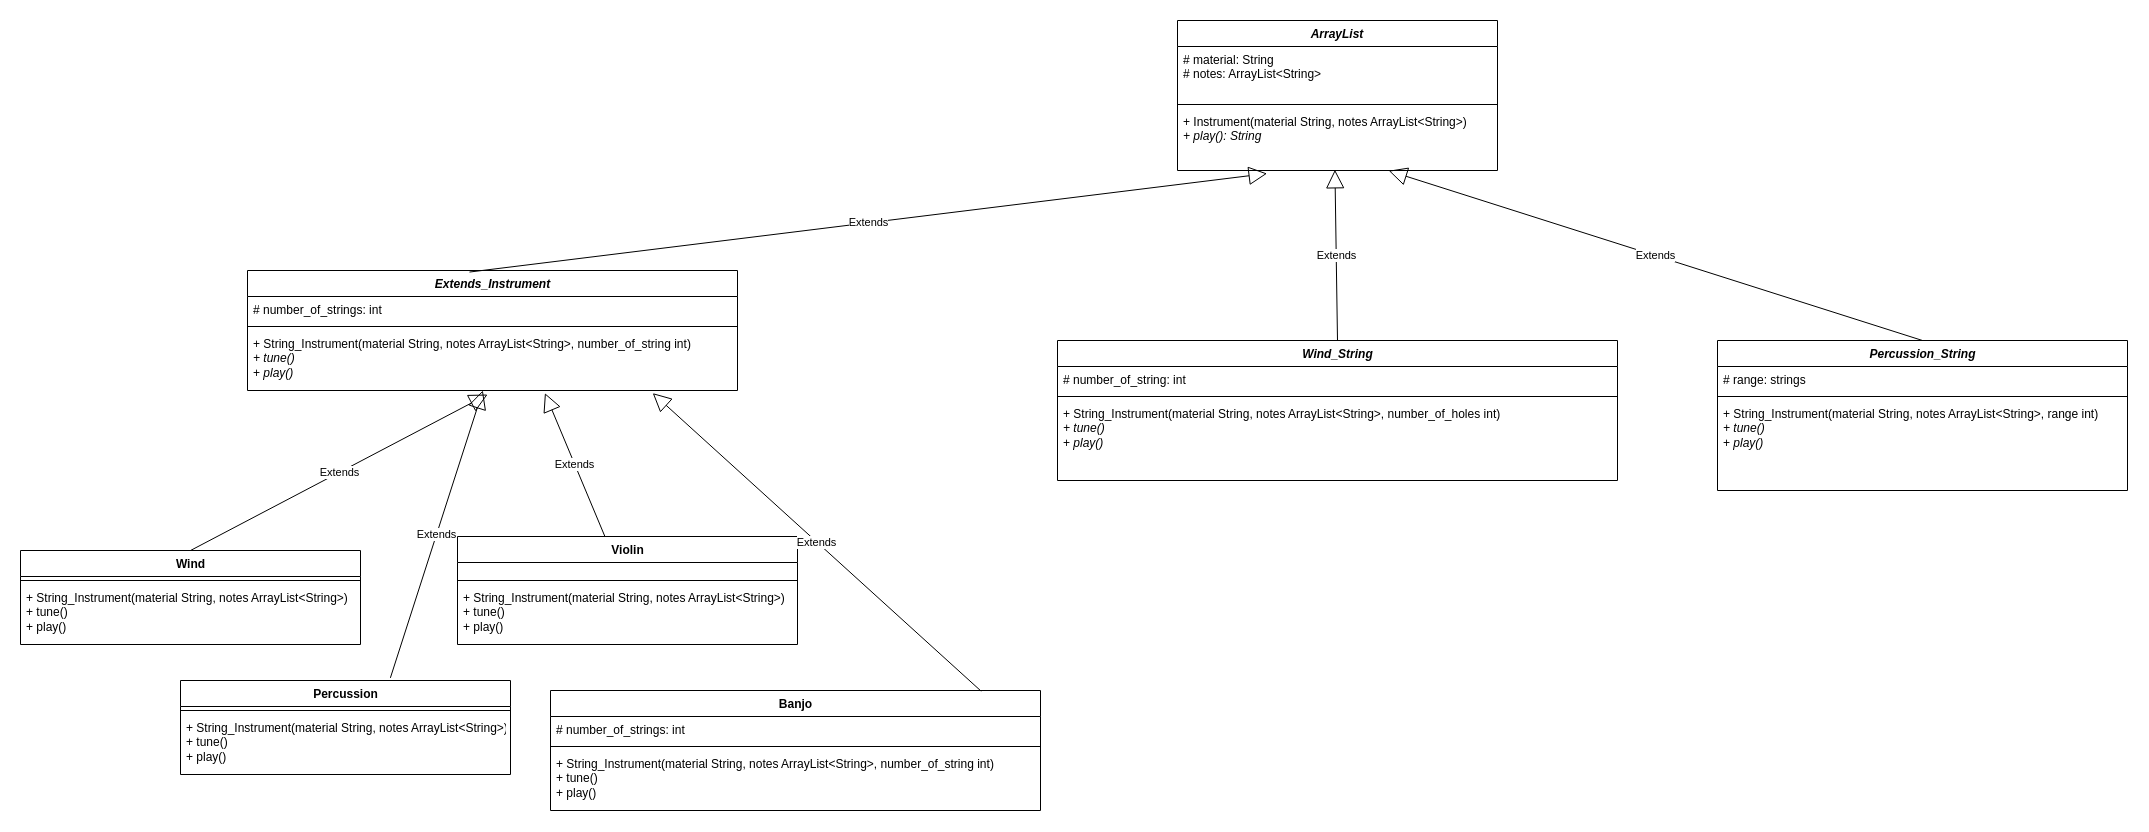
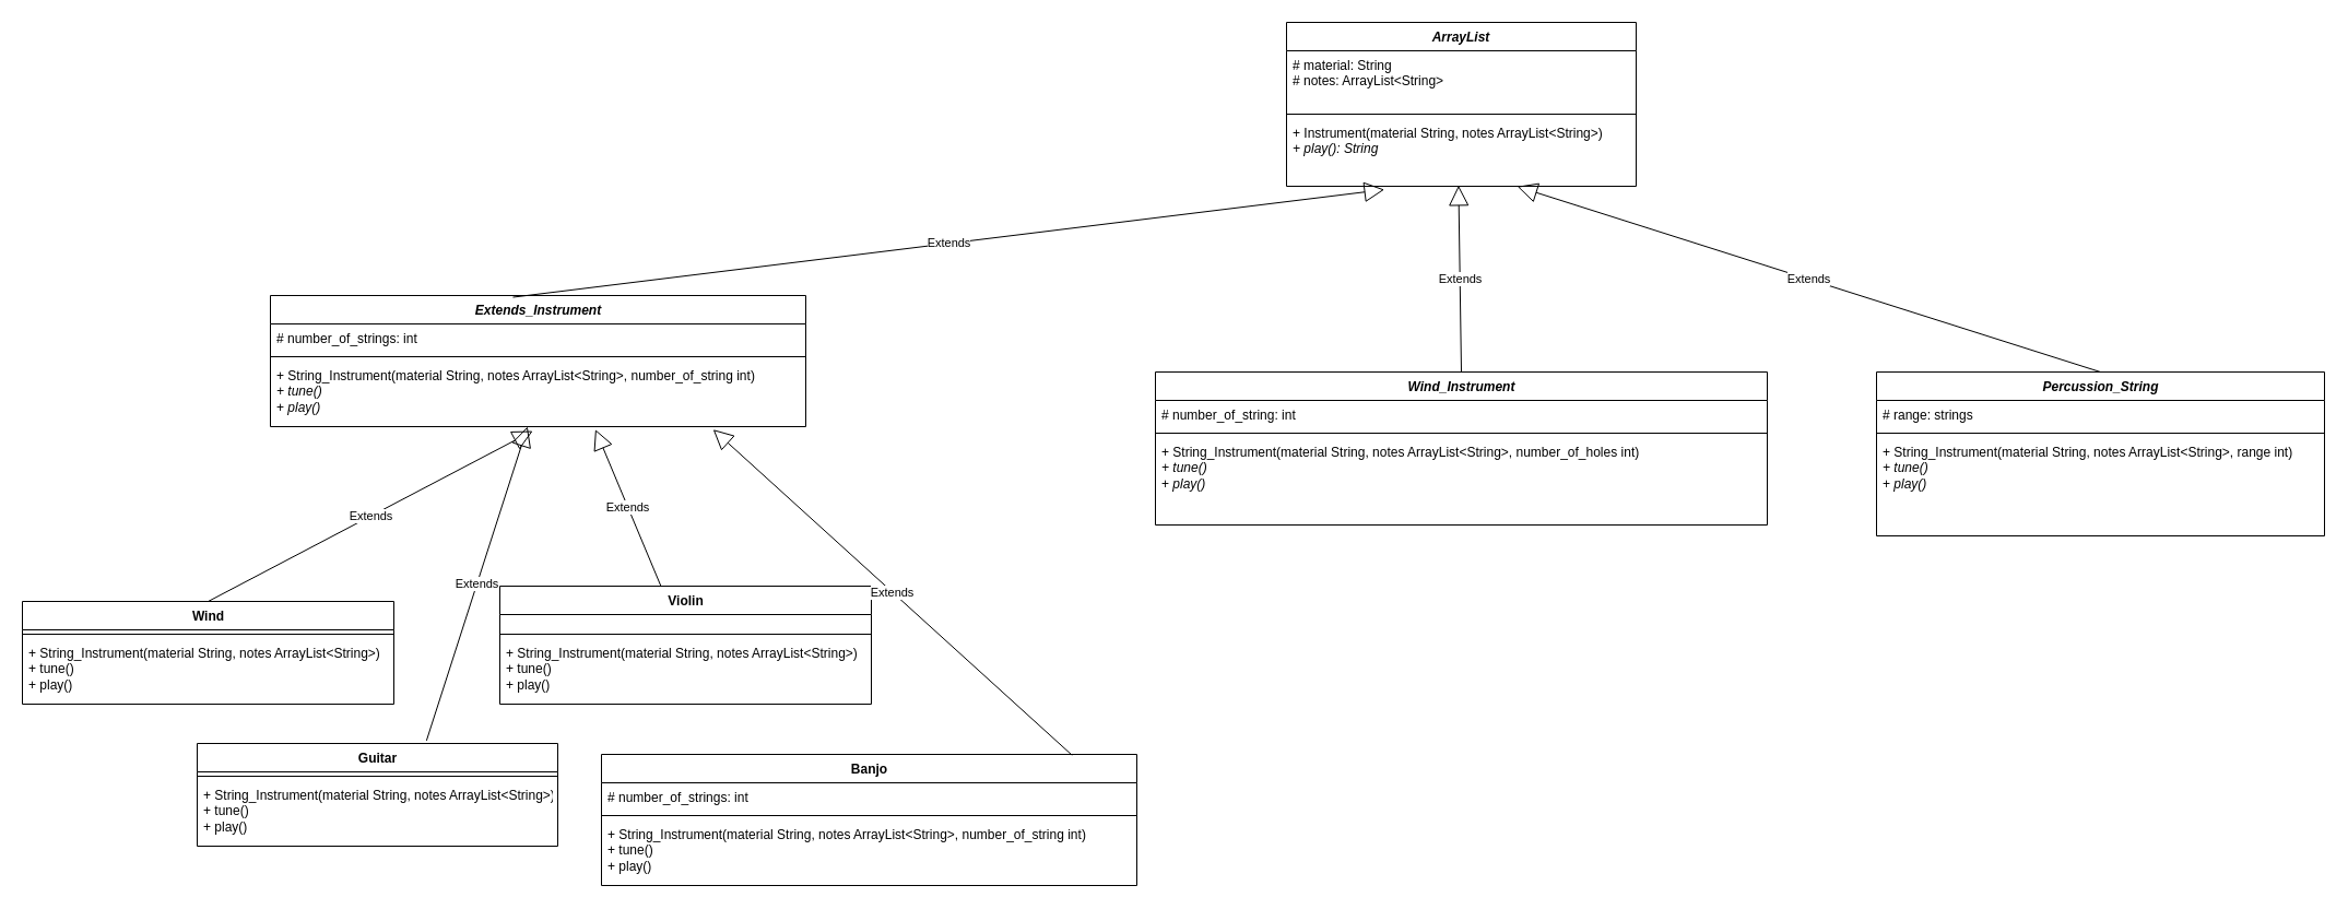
  <mxCell id="0" />
  <mxCell id="1" parent="0" />
  <mxCell id="2" value="ArrayList" style="swimlane;fontStyle=3;align=center;verticalAlign=top;childLayout=stackLayout;horizontal=1;startSize=26;horizontalStack=0;resizeParent=1;resizeParentMax=0;resizeLast=0;collapsible=1;marginBottom=0;" vertex="1" parent="1"><mxGeometry x="1177" y="20" width="320" height="150" as="geometry" /></mxCell>
  <mxCell id="3" value="# material: String&#10;# notes: ArrayList&lt;String&gt;" style="text;strokeColor=none;fillColor=none;align=left;verticalAlign=top;spacingLeft=4;spacingRight=4;overflow=hidden;rotatable=0;points=[[0,0.5],[1,0.5]];portConstraint=eastwest;" vertex="1" parent="2"><mxGeometry y="26" width="320" height="54" as="geometry" /></mxCell>
  <mxCell id="4" value="" style="line;strokeWidth=1;fillColor=none;align=left;verticalAlign=middle;spacingTop=-1;spacingLeft=3;spacingRight=3;rotatable=0;labelPosition=right;points=[];portConstraint=eastwest;strokeColor=inherit;" vertex="1" parent="2"><mxGeometry y="80" width="320" height="8" as="geometry" /></mxCell>
  <mxCell id="5" value="&lt;span style=&quot;font-style: normal;&quot;&gt;+ Instrument(material String, notes ArrayList&amp;lt;String&amp;gt;)&lt;/span&gt;&lt;br&gt;+ play(): String" style="text;strokeColor=none;fillColor=none;align=left;verticalAlign=top;spacingLeft=4;spacingRight=4;overflow=hidden;rotatable=0;points=[[0,0.5],[1,0.5]];portConstraint=eastwest;fontStyle=2;html=1;" vertex="1" parent="2"><mxGeometry y="88" width="320" height="62" as="geometry" /></mxCell>
  <mxCell id="6" value="&lt;i&gt;Extends_Instrument&lt;/i&gt;" style="swimlane;fontStyle=1;align=center;verticalAlign=top;childLayout=stackLayout;horizontal=1;startSize=26;horizontalStack=0;resizeParent=1;resizeParentMax=0;resizeLast=0;collapsible=1;marginBottom=0;html=1;" vertex="1" parent="1"><mxGeometry x="247" y="270" width="490" height="120" as="geometry" /></mxCell>
  <mxCell id="7" value="# number_of_strings: int" style="text;strokeColor=none;fillColor=none;align=left;verticalAlign=top;spacingLeft=4;spacingRight=4;overflow=hidden;rotatable=0;points=[[0,0.5],[1,0.5]];portConstraint=eastwest;html=1;" vertex="1" parent="6"><mxGeometry y="26" width="490" height="26" as="geometry" /></mxCell>
  <mxCell id="8" value="" style="line;strokeWidth=1;fillColor=none;align=left;verticalAlign=middle;spacingTop=-1;spacingLeft=3;spacingRight=3;rotatable=0;labelPosition=right;points=[];portConstraint=eastwest;strokeColor=inherit;html=1;" vertex="1" parent="6"><mxGeometry y="52" width="490" height="8" as="geometry" /></mxCell>
  <mxCell id="9" value="+ String_Instrument(material String, notes ArrayList&amp;lt;String&amp;gt;, number_of_string int)&lt;br&gt;&lt;i&gt;+ tune()&lt;/i&gt;&lt;br&gt;+ &lt;i&gt;play()&lt;/i&gt;" style="text;strokeColor=none;fillColor=none;align=left;verticalAlign=top;spacingLeft=4;spacingRight=4;overflow=hidden;rotatable=0;points=[[0,0.5],[1,0.5]];portConstraint=eastwest;html=1;" vertex="1" parent="6"><mxGeometry y="60" width="490" height="60" as="geometry" /></mxCell>
- <mxCell id="10" value="&lt;i&gt;Wind_String&lt;/i&gt;" style="swimlane;fontStyle=1;align=center;verticalAlign=top;childLayout=stackLayout;horizontal=1;startSize=26;horizontalStack=0;resizeParent=1;resizeParentMax=0;resizeLast=0;collapsible=1;marginBottom=0;html=1;" vertex="1" parent="1"><mxGeometry x="1057" y="340" width="560" height="140" as="geometry" /></mxCell>
+ <mxCell id="10" value="&lt;i&gt;Wind_Instrument&lt;/i&gt;" style="swimlane;fontStyle=1;align=center;verticalAlign=top;childLayout=stackLayout;horizontal=1;startSize=26;horizontalStack=0;resizeParent=1;resizeParentMax=0;resizeLast=0;collapsible=1;marginBottom=0;html=1;" vertex="1" parent="1"><mxGeometry x="1057" y="340" width="560" height="140" as="geometry" /></mxCell>
  <mxCell id="11" value="# number_of_string: int" style="text;strokeColor=none;fillColor=none;align=left;verticalAlign=top;spacingLeft=4;spacingRight=4;overflow=hidden;rotatable=0;points=[[0,0.5],[1,0.5]];portConstraint=eastwest;html=1;" vertex="1" parent="10"><mxGeometry y="26" width="560" height="26" as="geometry" /></mxCell>
  <mxCell id="12" value="" style="line;strokeWidth=1;fillColor=none;align=left;verticalAlign=middle;spacingTop=-1;spacingLeft=3;spacingRight=3;rotatable=0;labelPosition=right;points=[];portConstraint=eastwest;strokeColor=inherit;html=1;" vertex="1" parent="10"><mxGeometry y="52" width="560" height="8" as="geometry" /></mxCell>
  <mxCell id="13" value="+ String_Instrument(material String, notes ArrayList&amp;lt;String&amp;gt;, number_of_holes int)&lt;br&gt;&lt;i&gt;+ tune()&lt;/i&gt;&lt;br&gt;+&amp;nbsp;&lt;i&gt;play()&lt;/i&gt;" style="text;strokeColor=none;fillColor=none;align=left;verticalAlign=top;spacingLeft=4;spacingRight=4;overflow=hidden;rotatable=0;points=[[0,0.5],[1,0.5]];portConstraint=eastwest;html=1;" vertex="1" parent="10"><mxGeometry y="60" width="560" height="80" as="geometry" /></mxCell>
  <mxCell id="14" value="&lt;i&gt;Percussion_String&lt;/i&gt;" style="swimlane;fontStyle=1;align=center;verticalAlign=top;childLayout=stackLayout;horizontal=1;startSize=26;horizontalStack=0;resizeParent=1;resizeParentMax=0;resizeLast=0;collapsible=1;marginBottom=0;html=1;" vertex="1" parent="1"><mxGeometry x="1717" y="340" width="410" height="150" as="geometry" /></mxCell>
  <mxCell id="15" value="# range: strings" style="text;strokeColor=none;fillColor=none;align=left;verticalAlign=top;spacingLeft=4;spacingRight=4;overflow=hidden;rotatable=0;points=[[0,0.5],[1,0.5]];portConstraint=eastwest;html=1;" vertex="1" parent="14"><mxGeometry y="26" width="410" height="26" as="geometry" /></mxCell>
  <mxCell id="16" value="" style="line;strokeWidth=1;fillColor=none;align=left;verticalAlign=middle;spacingTop=-1;spacingLeft=3;spacingRight=3;rotatable=0;labelPosition=right;points=[];portConstraint=eastwest;strokeColor=inherit;html=1;" vertex="1" parent="14"><mxGeometry y="52" width="410" height="8" as="geometry" /></mxCell>
  <mxCell id="17" value="+ String_Instrument(material String, notes ArrayList&amp;lt;String&amp;gt;, range int)&lt;br&gt;&lt;i&gt;+ tune()&lt;/i&gt;&lt;br&gt;+&amp;nbsp;&lt;i&gt;play()&lt;/i&gt;" style="text;strokeColor=none;fillColor=none;align=left;verticalAlign=top;spacingLeft=4;spacingRight=4;overflow=hidden;rotatable=0;points=[[0,0.5],[1,0.5]];portConstraint=eastwest;html=1;" vertex="1" parent="14"><mxGeometry y="60" width="410" height="90" as="geometry" /></mxCell>
  <mxCell id="18" value="Extends" style="endArrow=block;endSize=16;endFill=0;html=1;exitX=0.453;exitY=0.013;exitDx=0;exitDy=0;exitPerimeter=0;entryX=0.28;entryY=1.049;entryDx=0;entryDy=0;entryPerimeter=0;" edge="1" parent="1" source="6" target="5"><mxGeometry width="160" relative="1" as="geometry"><mxPoint x="767" y="360" as="sourcePoint" /><mxPoint x="927" y="360" as="targetPoint" /></mxGeometry></mxCell>
  <mxCell id="19" value="Extends" style="endArrow=block;endSize=16;endFill=0;html=1;exitX=0.5;exitY=0;exitDx=0;exitDy=0;entryX=0.492;entryY=0.989;entryDx=0;entryDy=0;entryPerimeter=0;" edge="1" parent="1" source="10" target="5"><mxGeometry width="160" relative="1" as="geometry"><mxPoint x="1287" y="240" as="sourcePoint" /><mxPoint x="1447" y="240" as="targetPoint" /></mxGeometry></mxCell>
  <mxCell id="20" value="Extends" style="endArrow=block;endSize=16;endFill=0;html=1;exitX=0.5;exitY=0;exitDx=0;exitDy=0;entryX=0.66;entryY=1.004;entryDx=0;entryDy=0;entryPerimeter=0;" edge="1" parent="1" source="14" target="5"><mxGeometry width="160" relative="1" as="geometry"><mxPoint x="1647" y="240" as="sourcePoint" /><mxPoint x="1807" y="240" as="targetPoint" /></mxGeometry></mxCell>
  <mxCell id="21" value="Wind" style="swimlane;fontStyle=1;align=center;verticalAlign=top;childLayout=stackLayout;horizontal=1;startSize=26;horizontalStack=0;resizeParent=1;resizeParentMax=0;resizeLast=0;collapsible=1;marginBottom=0;html=1;" vertex="1" parent="1"><mxGeometry x="20" y="550" width="340" height="94" as="geometry" /></mxCell>
  <mxCell id="22" value="" style="line;strokeWidth=1;fillColor=none;align=left;verticalAlign=middle;spacingTop=-1;spacingLeft=3;spacingRight=3;rotatable=0;labelPosition=right;points=[];portConstraint=eastwest;strokeColor=inherit;html=1;" vertex="1" parent="21"><mxGeometry y="26" width="340" height="8" as="geometry" /></mxCell>
  <mxCell id="23" value="+ String_Instrument(material String, notes ArrayList&amp;lt;String&amp;gt;)&lt;br&gt;+ tune()&lt;br&gt;+ play()" style="text;strokeColor=none;fillColor=none;align=left;verticalAlign=top;spacingLeft=4;spacingRight=4;overflow=hidden;rotatable=0;points=[[0,0.5],[1,0.5]];portConstraint=eastwest;html=1;" vertex="1" parent="21"><mxGeometry y="34" width="340" height="60" as="geometry" /></mxCell>
  <mxCell id="24" value="Violin&lt;span style=&quot;color: rgba(0, 0, 0, 0); font-family: monospace; font-size: 0px; font-weight: 400; text-align: start;&quot;&gt;%3CmxGraphModel%3E%3Croot%3E%3CmxCell%20id%3D%220%22%2F%3E%3CmxCell%20id%3D%221%22%20parent%3D%220%22%2F%3E%3CmxCell%20id%3D%222%22%20value%3D%22Cello%22%20style%3D%22swimlane%3BfontStyle%3D1%3Balign%3Dcenter%3BverticalAlign%3Dtop%3BchildLayout%3DstackLayout%3Bhorizontal%3D1%3BstartSize%3D26%3BhorizontalStack%3D0%3BresizeParent%3D1%3BresizeParentMax%3D0%3BresizeLast%3D0%3Bcollapsible%3D1%3BmarginBottom%3D0%3Bhtml%3D1%3B%22%20vertex%3D%221%22%20parent%3D%221%22%3E%3CmxGeometry%20x%3D%22-730%22%20y%3D%22740%22%20width%3D%22490%22%20height%3D%22120%22%20as%3D%22geometry%22%2F%3E%3C%2FmxCell%3E%3CmxCell%20id%3D%223%22%20value%3D%22%23%20number_of_strings%3A%20int%22%20style%3D%22text%3BstrokeColor%3Dnone%3BfillColor%3Dnone%3Balign%3Dleft%3BverticalAlign%3Dtop%3BspacingLeft%3D4%3BspacingRight%3D4%3Boverflow%3Dhidden%3Brotatable%3D0%3Bpoints%3D%5B%5B0%2C0.5%5D%2C%5B1%2C0.5%5D%5D%3BportConstraint%3Deastwest%3Bhtml%3D1%3B%22%20vertex%3D%221%22%20parent%3D%222%22%3E%3CmxGeometry%20y%3D%2226%22%20width%3D%22490%22%20height%3D%2226%22%20as%3D%22geometry%22%2F%3E%3C%2FmxCell%3E%3CmxCell%20id%3D%224%22%20value%3D%22%22%20style%3D%22line%3BstrokeWidth%3D1%3BfillColor%3Dnone%3Balign%3Dleft%3BverticalAlign%3Dmiddle%3BspacingTop%3D-1%3BspacingLeft%3D3%3BspacingRight%3D3%3Brotatable%3D0%3BlabelPosition%3Dright%3Bpoints%3D%5B%5D%3BportConstraint%3Deastwest%3BstrokeColor%3Dinherit%3Bhtml%3D1%3B%22%20vertex%3D%221%22%20parent%3D%222%22%3E%3CmxGeometry%20y%3D%2252%22%20width%3D%22490%22%20height%3D%228%22%20as%3D%22geometry%22%2F%3E%3C%2FmxCell%3E%3CmxCell%20id%3D%225%22%20value%3D%22%2B%20String_Instrument(material%20String%2C%20notes%20ArrayList%26amp%3Blt%3BString%26amp%3Bgt%3B%2C%20number_of_string%20int)%26lt%3Bbr%26gt%3B%2B%20tune()%26lt%3Bbr%26gt%3B%2B%20play()%22%20style%3D%22text%3BstrokeColor%3Dnone%3BfillColor%3Dnone%3Balign%3Dleft%3BverticalAlign%3Dtop%3BspacingLeft%3D4%3BspacingRight%3D4%3Boverflow%3Dhidden%3Brotatable%3D0%3Bpoints%3D%5B%5B0%2C0.5%5D%2C%5B1%2C0.5%5D%5D%3BportConstraint%3Deastwest%3Bhtml%3D1%3B%22%20vertex%3D%221%22%20parent%3D%222%22%3E%3CmxGeometry%20y%3D%2260%22%20width%3D%22490%22%20height%3D%2260%22%20as%3D%22geometry%22%2F%3E%3C%2FmxCell%3E%3C%2Froot%3E%3C%2FmxGraphModel%3E&lt;/span&gt;" style="swimlane;fontStyle=1;align=center;verticalAlign=top;childLayout=stackLayout;horizontal=1;startSize=26;horizontalStack=0;resizeParent=1;resizeParentMax=0;resizeLast=0;collapsible=1;marginBottom=0;html=1;" vertex="1" parent="1"><mxGeometry x="457" y="536" width="340" height="108" as="geometry" /></mxCell>
  <mxCell id="25" value="&lt;br&gt;" style="text;strokeColor=none;fillColor=none;align=left;verticalAlign=top;spacingLeft=4;spacingRight=4;overflow=hidden;rotatable=0;points=[[0,0.5],[1,0.5]];portConstraint=eastwest;html=1;" vertex="1" parent="24"><mxGeometry y="26" width="340" height="14" as="geometry" /></mxCell>
  <mxCell id="26" value="" style="line;strokeWidth=1;fillColor=none;align=left;verticalAlign=middle;spacingTop=-1;spacingLeft=3;spacingRight=3;rotatable=0;labelPosition=right;points=[];portConstraint=eastwest;strokeColor=inherit;html=1;" vertex="1" parent="24"><mxGeometry y="40" width="340" height="8" as="geometry" /></mxCell>
  <mxCell id="27" value="+ String_Instrument(material String, notes ArrayList&amp;lt;String&amp;gt;)&lt;br&gt;+ tune()&lt;br&gt;+ play()" style="text;strokeColor=none;fillColor=none;align=left;verticalAlign=top;spacingLeft=4;spacingRight=4;overflow=hidden;rotatable=0;points=[[0,0.5],[1,0.5]];portConstraint=eastwest;html=1;" vertex="1" parent="24"><mxGeometry y="48" width="340" height="60" as="geometry" /></mxCell>
- <mxCell id="28" value="Percussion" style="swimlane;fontStyle=1;align=center;verticalAlign=top;childLayout=stackLayout;horizontal=1;startSize=26;horizontalStack=0;resizeParent=1;resizeParentMax=0;resizeLast=0;collapsible=1;marginBottom=0;html=1;" vertex="1" parent="1"><mxGeometry x="180" y="680" width="330" height="94" as="geometry" /></mxCell>
+ <mxCell id="28" value="Guitar" style="swimlane;fontStyle=1;align=center;verticalAlign=top;childLayout=stackLayout;horizontal=1;startSize=26;horizontalStack=0;resizeParent=1;resizeParentMax=0;resizeLast=0;collapsible=1;marginBottom=0;html=1;" vertex="1" parent="1"><mxGeometry x="180" y="680" width="330" height="94" as="geometry" /></mxCell>
  <mxCell id="29" value="" style="line;strokeWidth=1;fillColor=none;align=left;verticalAlign=middle;spacingTop=-1;spacingLeft=3;spacingRight=3;rotatable=0;labelPosition=right;points=[];portConstraint=eastwest;strokeColor=inherit;html=1;" vertex="1" parent="28"><mxGeometry y="26" width="330" height="8" as="geometry" /></mxCell>
  <mxCell id="30" value="+ String_Instrument(material String, notes ArrayList&amp;lt;String&amp;gt;)&lt;br&gt;+ tune()&lt;br&gt;+ play()" style="text;strokeColor=none;fillColor=none;align=left;verticalAlign=top;spacingLeft=4;spacingRight=4;overflow=hidden;rotatable=0;points=[[0,0.5],[1,0.5]];portConstraint=eastwest;html=1;" vertex="1" parent="28"><mxGeometry y="34" width="330" height="60" as="geometry" /></mxCell>
  <mxCell id="31" value="Banjo" style="swimlane;fontStyle=1;align=center;verticalAlign=top;childLayout=stackLayout;horizontal=1;startSize=26;horizontalStack=0;resizeParent=1;resizeParentMax=0;resizeLast=0;collapsible=1;marginBottom=0;html=1;" vertex="1" parent="1"><mxGeometry x="550" y="690" width="490" height="120" as="geometry" /></mxCell>
  <mxCell id="32" value="# number_of_strings: int" style="text;strokeColor=none;fillColor=none;align=left;verticalAlign=top;spacingLeft=4;spacingRight=4;overflow=hidden;rotatable=0;points=[[0,0.5],[1,0.5]];portConstraint=eastwest;html=1;" vertex="1" parent="31"><mxGeometry y="26" width="490" height="26" as="geometry" /></mxCell>
  <mxCell id="33" value="" style="line;strokeWidth=1;fillColor=none;align=left;verticalAlign=middle;spacingTop=-1;spacingLeft=3;spacingRight=3;rotatable=0;labelPosition=right;points=[];portConstraint=eastwest;strokeColor=inherit;html=1;" vertex="1" parent="31"><mxGeometry y="52" width="490" height="8" as="geometry" /></mxCell>
  <mxCell id="34" value="+ String_Instrument(material String, notes ArrayList&amp;lt;String&amp;gt;, number_of_string int)&lt;br&gt;+ tune()&lt;br&gt;+ play()" style="text;strokeColor=none;fillColor=none;align=left;verticalAlign=top;spacingLeft=4;spacingRight=4;overflow=hidden;rotatable=0;points=[[0,0.5],[1,0.5]];portConstraint=eastwest;html=1;" vertex="1" parent="31"><mxGeometry y="60" width="490" height="60" as="geometry" /></mxCell>
  <mxCell id="35" value="Extends" style="endArrow=block;endSize=16;endFill=0;html=1;exitX=0.5;exitY=0;exitDx=0;exitDy=0;entryX=0.49;entryY=1.067;entryDx=0;entryDy=0;entryPerimeter=0;" edge="1" parent="1" source="21" target="9"><mxGeometry width="160" relative="1" as="geometry"><mxPoint x="817" y="490" as="sourcePoint" /><mxPoint x="977" y="490" as="targetPoint" /></mxGeometry></mxCell>
  <mxCell id="36" value="Extends" style="endArrow=block;endSize=16;endFill=0;html=1;exitX=0.636;exitY=-0.028;exitDx=0;exitDy=0;exitPerimeter=0;" edge="1" parent="1" source="28" target="9"><mxGeometry width="160" relative="1" as="geometry"><mxPoint x="817" y="490" as="sourcePoint" /><mxPoint x="977" y="490" as="targetPoint" /></mxGeometry></mxCell>
  <mxCell id="37" value="Extends" style="endArrow=block;endSize=16;endFill=0;html=1;entryX=0.607;entryY=1.044;entryDx=0;entryDy=0;entryPerimeter=0;" edge="1" parent="1" source="24" target="9"><mxGeometry width="160" relative="1" as="geometry"><mxPoint x="817" y="490" as="sourcePoint" /><mxPoint x="977" y="490" as="targetPoint" /></mxGeometry></mxCell>
  <mxCell id="38" value="Extends" style="endArrow=block;endSize=16;endFill=0;html=1;exitX=0.879;exitY=0.006;exitDx=0;exitDy=0;exitPerimeter=0;entryX=0.827;entryY=1.044;entryDx=0;entryDy=0;entryPerimeter=0;" edge="1" parent="1" source="31" target="9"><mxGeometry width="160" relative="1" as="geometry"><mxPoint x="817" y="490" as="sourcePoint" /><mxPoint x="977" y="490" as="targetPoint" /></mxGeometry></mxCell>
